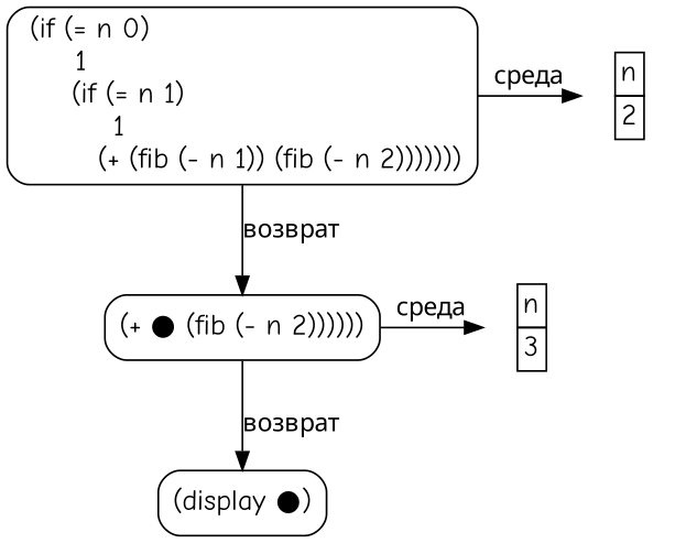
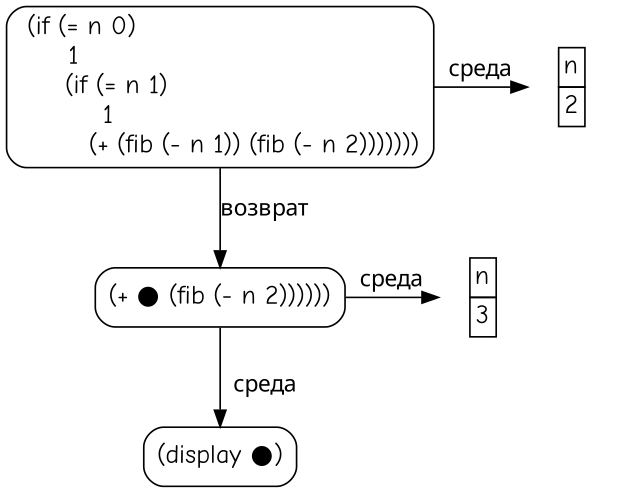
  digraph {
    fontname="Comic Neue"
    node [fontname="Comic Neue" fontsize=16 shape=rect style=rounded]
    edge [fontname="Comic Neue"]
    n1 [label="(if (= n 0)                                \n    1                                      \n    (if (= n 1)                            \n        1                                  \n        (+ (fib (- n 1)) (fib (- n 2)))))))\n"]
    n2 [label=<       <table border="0" cellborder="1" cellspacing="0">       <tr><td>n</td></tr>       <tr><td>2</td></tr>       </table>     > shape=none]
    n3 [label="(+ ● (fib (- n 2))))))\n"]
    n4 [label=<       <table border="0" cellborder="1" cellspacing="0">       <tr><td>n</td></tr>       <tr><td>3</td></tr>       </table>     > shape=none]
    n5 [label="(display ●)"]
    subgraph sub_1 {
      rank=same
      n1
      n2
    }
    subgraph sub_2 {
      rank=same
      n3
      n4
    }
    n1 -> n2 [label="среда"]
    n1 -> n3 [label="возврат"]
    n3 -> n4 [label="среда"]
-   n3 -> n5 [label="возврат"]
+   n3 -> n5 [label="среда"]
  }
